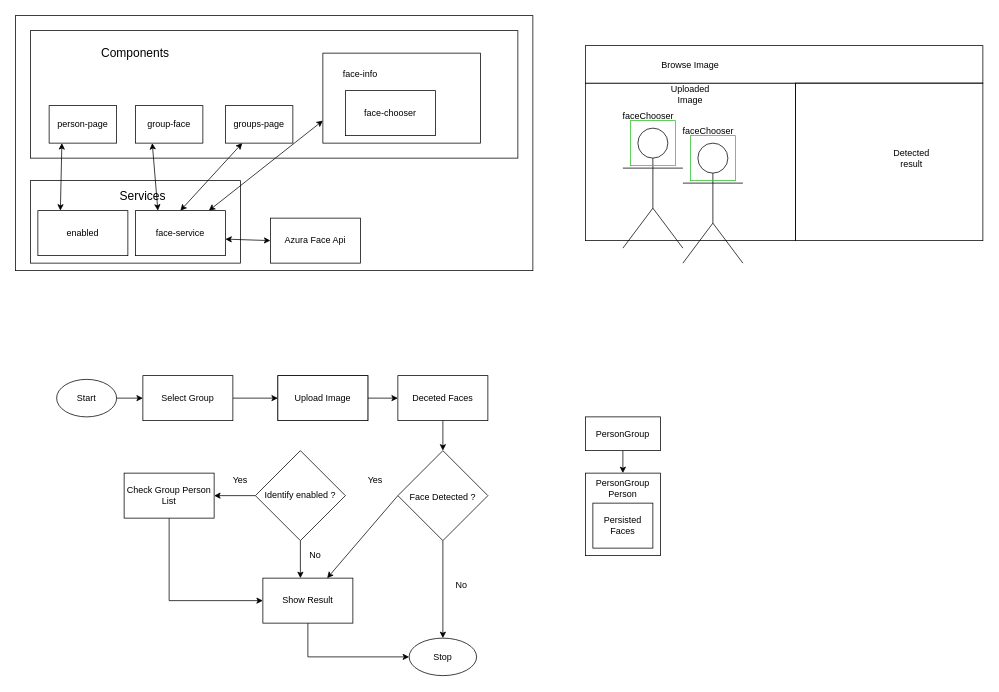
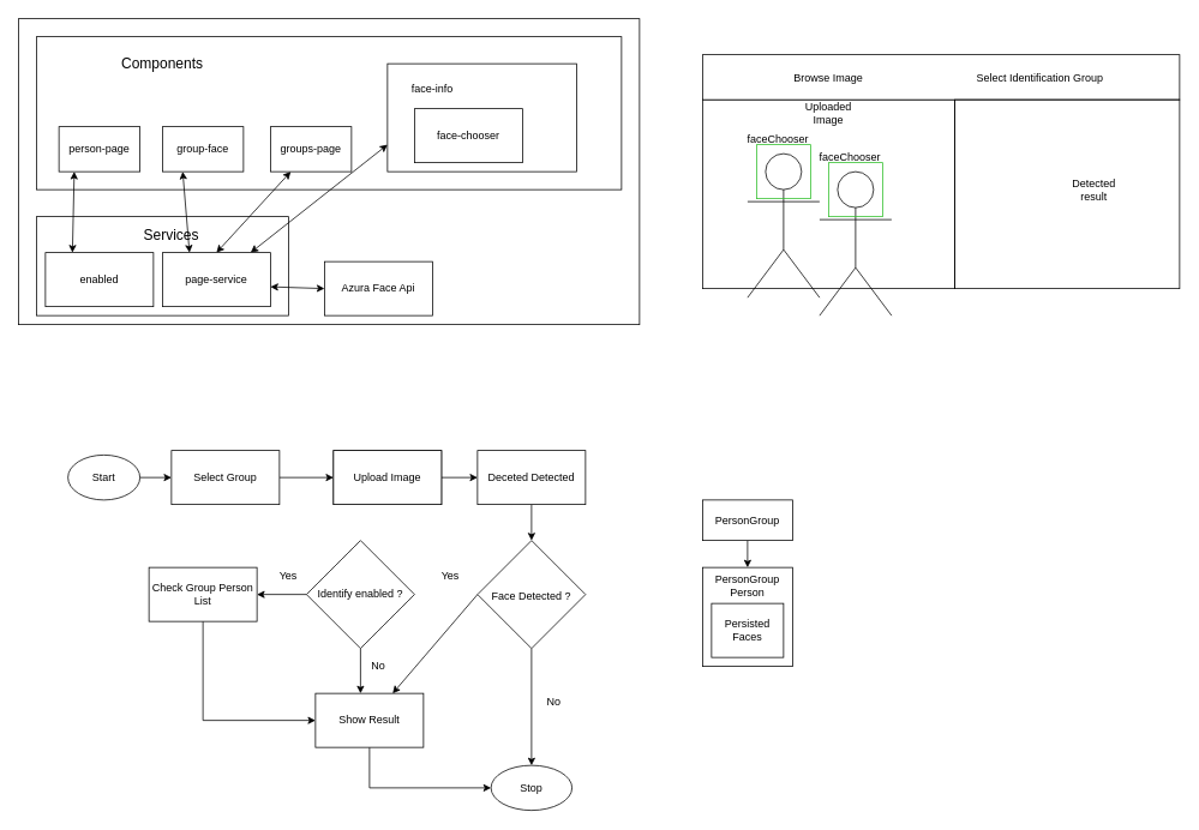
  <mxCell id="0" />
  <mxCell id="1" parent="0" />
  <mxCell id="2" value="" style="rounded=0;whiteSpace=wrap;html=1;" vertex="1" parent="1"><mxGeometry x="780" y="110" width="280" height="210" as="geometry" /></mxCell>
  <mxCell id="3" value="" style="rounded=0;whiteSpace=wrap;html=1;" parent="1" vertex="1"><mxGeometry x="20" y="20" width="690" height="340" as="geometry" /></mxCell>
  <mxCell id="4" value="" style="rounded=0;whiteSpace=wrap;html=1;" parent="1" vertex="1"><mxGeometry x="40" y="240" width="280" height="110" as="geometry" /></mxCell>
  <mxCell id="5" value="" style="rounded=0;whiteSpace=wrap;html=1;" parent="1" vertex="1"><mxGeometry x="40" y="40" width="650" height="170" as="geometry" /></mxCell>
  <mxCell id="6" style="edgeStyle=none;rounded=0;orthogonalLoop=1;jettySize=auto;html=1;exitX=0;exitY=0.75;exitDx=0;exitDy=0;fontSize=16;startArrow=classic;startFill=1;" parent="1" source="7" target="15" edge="1"><mxGeometry relative="1" as="geometry" /></mxCell>
  <mxCell id="7" value="" style="rounded=0;labelPosition=left;verticalLabelPosition=top;align=right;verticalAlign=bottom;whiteSpace=wrap;html=1;spacing=0;spacingTop=0;spacingLeft=0;" parent="1" vertex="1"><mxGeometry x="430" y="70" width="210" height="120" as="geometry" /></mxCell>
  <mxCell id="8" value="face-chooser" style="rounded=0;whiteSpace=wrap;html=1;" parent="1" vertex="1"><mxGeometry x="460" y="120" width="120" height="60" as="geometry" /></mxCell>
  <mxCell id="9" value="face-info" style="text;html=1;strokeColor=none;fillColor=none;align=center;verticalAlign=middle;whiteSpace=wrap;rounded=0;" parent="1" vertex="1"><mxGeometry x="450" y="80" width="60" height="35" as="geometry" /></mxCell>
  <mxCell id="10" style="edgeStyle=none;rounded=0;orthogonalLoop=1;jettySize=auto;html=1;exitX=0.25;exitY=1;exitDx=0;exitDy=0;entryX=0.5;entryY=0;entryDx=0;entryDy=0;fontSize=16;startArrow=classic;startFill=1;" parent="1" source="11" target="15" edge="1"><mxGeometry relative="1" as="geometry" /></mxCell>
  <mxCell id="11" value="groups-page" style="rounded=0;whiteSpace=wrap;html=1;" parent="1" vertex="1"><mxGeometry x="300" y="140" width="90" height="50" as="geometry" /></mxCell>
  <mxCell id="12" style="rounded=0;orthogonalLoop=1;jettySize=auto;html=1;exitX=0.25;exitY=1;exitDx=0;exitDy=0;entryX=0.25;entryY=0;entryDx=0;entryDy=0;fontSize=16;startArrow=classic;startFill=1;" parent="1" source="13" target="15" edge="1"><mxGeometry relative="1" as="geometry" /></mxCell>
  <mxCell id="13" value="group-face" style="rounded=0;whiteSpace=wrap;html=1;" parent="1" vertex="1"><mxGeometry x="180" y="140" width="90" height="50" as="geometry" /></mxCell>
  <mxCell id="14" value="person-page" style="rounded=0;whiteSpace=wrap;html=1;" parent="1" vertex="1"><mxGeometry x="65" y="140" width="90" height="50" as="geometry" /></mxCell>
- <mxCell id="15" value="face-service" style="rounded=0;whiteSpace=wrap;html=1;" parent="1" vertex="1"><mxGeometry x="180" y="280" width="120" height="60" as="geometry" /></mxCell>
+ <mxCell id="15" value="page-service" style="rounded=0;whiteSpace=wrap;html=1;" parent="1" vertex="1"><mxGeometry x="180" y="280" width="120" height="60" as="geometry" /></mxCell>
  <mxCell id="16" value="enabled" style="rounded=0;whiteSpace=wrap;html=1;" parent="1" vertex="1"><mxGeometry x="50" y="280" width="120" height="60" as="geometry" /></mxCell>
  <mxCell id="17" value="Azura Face Api" style="rounded=0;whiteSpace=wrap;html=1;" parent="1" vertex="1"><mxGeometry x="360" y="290" width="120" height="60" as="geometry" /></mxCell>
  <mxCell id="18" value="Services" style="text;html=1;strokeColor=none;fillColor=none;align=center;verticalAlign=middle;whiteSpace=wrap;rounded=0;fontSize=16;" parent="1" vertex="1"><mxGeometry x="170" y="250" width="40" height="20" as="geometry" /></mxCell>
  <mxCell id="19" value="Components" style="text;html=1;strokeColor=none;fillColor=none;align=center;verticalAlign=middle;whiteSpace=wrap;rounded=0;fontSize=16;" parent="1" vertex="1"><mxGeometry x="160" y="60" width="40" height="20" as="geometry" /></mxCell>
  <mxCell id="20" value="" style="endArrow=classic;startArrow=classic;html=1;fontSize=16;exitX=1;exitY=0.633;exitDx=0;exitDy=0;exitPerimeter=0;entryX=0;entryY=0.5;entryDx=0;entryDy=0;" parent="1" source="15" target="17" edge="1"><mxGeometry width="50" height="50" relative="1" as="geometry"><mxPoint x="480" y="270" as="sourcePoint" /><mxPoint x="530" y="220" as="targetPoint" /></mxGeometry></mxCell>
  <mxCell id="21" value="" style="endArrow=classic;startArrow=classic;html=1;fontSize=16;exitX=0.25;exitY=0;exitDx=0;exitDy=0;entryX=0.189;entryY=1;entryDx=0;entryDy=0;entryPerimeter=0;" parent="1" source="16" target="14" edge="1"><mxGeometry width="50" height="50" relative="1" as="geometry"><mxPoint x="480" y="270" as="sourcePoint" /><mxPoint x="530" y="220" as="targetPoint" /></mxGeometry></mxCell>
  <mxCell id="22" style="edgeStyle=none;rounded=0;orthogonalLoop=1;jettySize=auto;html=1;exitX=0.5;exitY=1;exitDx=0;exitDy=0;entryX=0.417;entryY=0;entryDx=0;entryDy=0;entryPerimeter=0;fontSize=12;startArrow=none;startFill=0;" parent="1" source="24" target="40" edge="1"><mxGeometry relative="1" as="geometry" /></mxCell>
  <mxCell id="23" style="edgeStyle=none;rounded=0;orthogonalLoop=1;jettySize=auto;html=1;exitX=0;exitY=0.5;exitDx=0;exitDy=0;fontSize=12;startArrow=none;startFill=0;" parent="1" source="24" target="44" edge="1"><mxGeometry relative="1" as="geometry" /></mxCell>
  <mxCell id="24" value="Identify enabled ?" style="rhombus;whiteSpace=wrap;html=1;fontSize=12;" parent="1" vertex="1"><mxGeometry x="340" y="600" width="120" height="120" as="geometry" /></mxCell>
  <mxCell id="25" value="Stop" style="ellipse;whiteSpace=wrap;html=1;fontSize=12;" parent="1" vertex="1"><mxGeometry x="545" y="850" width="90" height="50" as="geometry" /></mxCell>
  <mxCell id="26" value="Upload Image" style="rounded=0;whiteSpace=wrap;html=1;fontSize=16;" parent="1" vertex="1"><mxGeometry x="370" y="500" width="120" height="60" as="geometry" /></mxCell>
  <mxCell id="27" style="edgeStyle=none;rounded=0;orthogonalLoop=1;jettySize=auto;html=1;exitX=0.5;exitY=1;exitDx=0;exitDy=0;entryX=0.5;entryY=0;entryDx=0;entryDy=0;fontSize=12;startArrow=none;startFill=0;" parent="1" source="29" target="25" edge="1"><mxGeometry relative="1" as="geometry" /></mxCell>
  <mxCell id="28" style="edgeStyle=none;rounded=0;orthogonalLoop=1;jettySize=auto;html=1;exitX=0;exitY=0.5;exitDx=0;exitDy=0;fontSize=12;startArrow=none;startFill=0;" parent="1" source="29" target="40" edge="1"><mxGeometry relative="1" as="geometry" /></mxCell>
  <mxCell id="29" value="&lt;font style=&quot;font-size: 12px&quot;&gt;Face Detected ?&lt;/font&gt;" style="rhombus;whiteSpace=wrap;html=1;fontSize=16;" parent="1" vertex="1"><mxGeometry x="530" y="600" width="120" height="120" as="geometry" /></mxCell>
  <mxCell id="30" style="rounded=0;orthogonalLoop=1;jettySize=auto;html=1;exitX=1;exitY=0.5;exitDx=0;exitDy=0;entryX=0;entryY=0.5;entryDx=0;entryDy=0;fontSize=12;startArrow=none;startFill=0;" parent="1" source="31" target="33" edge="1"><mxGeometry relative="1" as="geometry" /></mxCell>
  <mxCell id="31" value="Start" style="ellipse;whiteSpace=wrap;html=1;fontSize=12;" parent="1" vertex="1"><mxGeometry x="75" y="505" width="80" height="50" as="geometry" /></mxCell>
  <mxCell id="32" style="edgeStyle=none;rounded=0;orthogonalLoop=1;jettySize=auto;html=1;exitX=1;exitY=0.5;exitDx=0;exitDy=0;fontSize=12;startArrow=none;startFill=0;" parent="1" source="33" target="35" edge="1"><mxGeometry relative="1" as="geometry" /></mxCell>
  <mxCell id="33" value="Select Group" style="rounded=0;whiteSpace=wrap;html=1;fontSize=12;" parent="1" vertex="1"><mxGeometry x="190" y="500" width="120" height="60" as="geometry" /></mxCell>
  <mxCell id="34" style="edgeStyle=none;rounded=0;orthogonalLoop=1;jettySize=auto;html=1;exitX=1;exitY=0.5;exitDx=0;exitDy=0;entryX=0;entryY=0.5;entryDx=0;entryDy=0;fontSize=12;startArrow=none;startFill=0;" parent="1" source="35" target="37" edge="1"><mxGeometry relative="1" as="geometry" /></mxCell>
  <mxCell id="35" value="Upload Image" style="rounded=0;whiteSpace=wrap;html=1;fontSize=12;" parent="1" vertex="1"><mxGeometry x="370" y="500" width="120" height="60" as="geometry" /></mxCell>
  <mxCell id="36" style="edgeStyle=none;rounded=0;orthogonalLoop=1;jettySize=auto;html=1;exitX=0.5;exitY=1;exitDx=0;exitDy=0;entryX=0.5;entryY=0;entryDx=0;entryDy=0;fontSize=12;startArrow=none;startFill=0;" parent="1" source="37" target="29" edge="1"><mxGeometry relative="1" as="geometry" /></mxCell>
- <mxCell id="37" value="Deceted Faces" style="rounded=0;whiteSpace=wrap;html=1;fontSize=12;" parent="1" vertex="1"><mxGeometry x="530" y="500" width="120" height="60" as="geometry" /></mxCell>
+ <mxCell id="37" value="Deceted Detected" style="rounded=0;whiteSpace=wrap;html=1;fontSize=12;" parent="1" vertex="1"><mxGeometry x="530" y="500" width="120" height="60" as="geometry" /></mxCell>
  <mxCell id="38" value="No" style="text;html=1;strokeColor=none;fillColor=none;align=center;verticalAlign=middle;whiteSpace=wrap;rounded=0;fontSize=12;" parent="1" vertex="1"><mxGeometry x="595" y="770" width="40" height="20" as="geometry" /></mxCell>
  <mxCell id="39" style="edgeStyle=none;rounded=0;orthogonalLoop=1;jettySize=auto;html=1;exitX=0.5;exitY=1;exitDx=0;exitDy=0;entryX=0;entryY=0.5;entryDx=0;entryDy=0;fontSize=12;startArrow=none;startFill=0;" parent="1" source="40" target="25" edge="1"><mxGeometry relative="1" as="geometry"><Array as="points"><mxPoint x="410" y="875" /></Array></mxGeometry></mxCell>
  <mxCell id="40" value="Show Result" style="rounded=0;whiteSpace=wrap;html=1;fontSize=12;" parent="1" vertex="1"><mxGeometry x="350" y="770" width="120" height="60" as="geometry" /></mxCell>
  <mxCell id="41" value="Yes" style="text;html=1;strokeColor=none;fillColor=none;align=center;verticalAlign=middle;whiteSpace=wrap;rounded=0;fontSize=12;" parent="1" vertex="1"><mxGeometry x="480" y="630" width="40" height="20" as="geometry" /></mxCell>
  <mxCell id="42" value="No" style="text;html=1;strokeColor=none;fillColor=none;align=center;verticalAlign=middle;whiteSpace=wrap;rounded=0;fontSize=12;" parent="1" vertex="1"><mxGeometry x="400" y="730" width="40" height="20" as="geometry" /></mxCell>
  <mxCell id="43" style="edgeStyle=none;rounded=0;orthogonalLoop=1;jettySize=auto;html=1;exitX=0.5;exitY=1;exitDx=0;exitDy=0;entryX=0;entryY=0.5;entryDx=0;entryDy=0;fontSize=12;startArrow=none;startFill=0;" parent="1" source="44" target="40" edge="1"><mxGeometry relative="1" as="geometry"><Array as="points"><mxPoint x="225" y="800" /></Array></mxGeometry></mxCell>
  <mxCell id="44" value="Check Group Person List" style="rounded=0;whiteSpace=wrap;html=1;fontSize=12;" parent="1" vertex="1"><mxGeometry x="165" y="630" width="120" height="60" as="geometry" /></mxCell>
  <mxCell id="45" value="Yes" style="text;html=1;strokeColor=none;fillColor=none;align=center;verticalAlign=middle;whiteSpace=wrap;rounded=0;fontSize=12;" parent="1" vertex="1"><mxGeometry x="300" y="630" width="40" height="20" as="geometry" /></mxCell>
  <mxCell id="46" value="" style="edgeStyle=none;rounded=0;orthogonalLoop=1;jettySize=auto;html=1;fontSize=12;startArrow=none;startFill=0;" parent="1" source="47" edge="1"><mxGeometry relative="1" as="geometry"><mxPoint x="830" y="630" as="targetPoint" /></mxGeometry></mxCell>
  <mxCell id="47" value="PersonGroup" style="rounded=0;whiteSpace=wrap;html=1;fontSize=12;" parent="1" vertex="1"><mxGeometry x="780" y="555" width="100" height="45" as="geometry" /></mxCell>
  <mxCell id="48" value="" style="rounded=0;whiteSpace=wrap;html=1;fontSize=12;" parent="1" vertex="1"><mxGeometry x="780" y="630" width="100" height="110" as="geometry" /></mxCell>
  <mxCell id="49" value="PersonGroup Person" style="text;html=1;strokeColor=none;fillColor=none;align=center;verticalAlign=middle;whiteSpace=wrap;rounded=0;fontSize=12;" parent="1" vertex="1"><mxGeometry x="810" y="640" width="40" height="20" as="geometry" /></mxCell>
  <mxCell id="50" value="Persisted Faces" style="rounded=0;whiteSpace=wrap;html=1;fontSize=12;" parent="1" vertex="1"><mxGeometry x="790" y="670" width="80" height="60" as="geometry" /></mxCell>
  <mxCell id="51" value="" style="rounded=0;whiteSpace=wrap;html=1;" vertex="1" parent="1"><mxGeometry x="780" y="60" width="530" height="50" as="geometry" /></mxCell>
  <mxCell id="52" value="" style="shape=umlActor;verticalLabelPosition=bottom;verticalAlign=top;html=1;outlineConnect=0;" vertex="1" parent="1"><mxGeometry x="910" y="190" width="80" height="160" as="geometry" /></mxCell>
  <mxCell id="53" value="Browse Image" style="text;html=1;strokeColor=none;fillColor=none;align=center;verticalAlign=middle;whiteSpace=wrap;rounded=0;" vertex="1" parent="1"><mxGeometry x="830" y="73.75" width="180" height="25" as="geometry" /></mxCell>
+ <mxCell id="54" value="Select Identification Group" style="text;html=1;strokeColor=none;fillColor=none;align=center;verticalAlign=middle;whiteSpace=wrap;rounded=0;" vertex="1" parent="1"><mxGeometry x="1060" y="80" width="190" height="12.5" as="geometry" /></mxCell>
  <mxCell id="55" value="" style="shape=umlActor;verticalLabelPosition=bottom;verticalAlign=top;html=1;outlineConnect=0;" vertex="1" parent="1"><mxGeometry x="830" y="170" width="80" height="160" as="geometry" /></mxCell>
  <mxCell id="56" value="&lt;p style=&quot;line-height: 100%&quot;&gt;faceChooser&lt;/p&gt;" style="rounded=0;whiteSpace=wrap;html=1;fillColor=none;strokeColor=#2FBF2A;strokeWidth=1;align=right;spacingTop=-75;" vertex="1" parent="1"><mxGeometry x="840" y="160" width="60" height="60" as="geometry" /></mxCell>
  <mxCell id="57" value="&lt;p style=&quot;line-height: 100%&quot;&gt;faceChooser&lt;/p&gt;" style="rounded=0;whiteSpace=wrap;html=1;fillColor=none;strokeColor=#2FBF2A;strokeWidth=1;align=right;spacingTop=-75;" vertex="1" parent="1"><mxGeometry x="920" y="180" width="60" height="60" as="geometry" /></mxCell>
  <mxCell id="58" value="" style="rounded=0;whiteSpace=wrap;html=1;strokeWidth=1;fillColor=none;gradientColor=none;" vertex="1" parent="1"><mxGeometry x="1060" y="110" width="250" height="210" as="geometry" /></mxCell>
  <mxCell id="59" value="Detected result" style="text;html=1;strokeColor=none;fillColor=none;align=center;verticalAlign=middle;whiteSpace=wrap;rounded=0;" vertex="1" parent="1"><mxGeometry x="1195" y="200" width="40" height="20" as="geometry" /></mxCell>
  <mxCell id="60" value="Uploaded Image" style="text;html=1;strokeColor=none;fillColor=none;align=center;verticalAlign=middle;whiteSpace=wrap;rounded=0;" vertex="1" parent="1"><mxGeometry x="900" y="115" width="40" height="20" as="geometry" /></mxCell>
